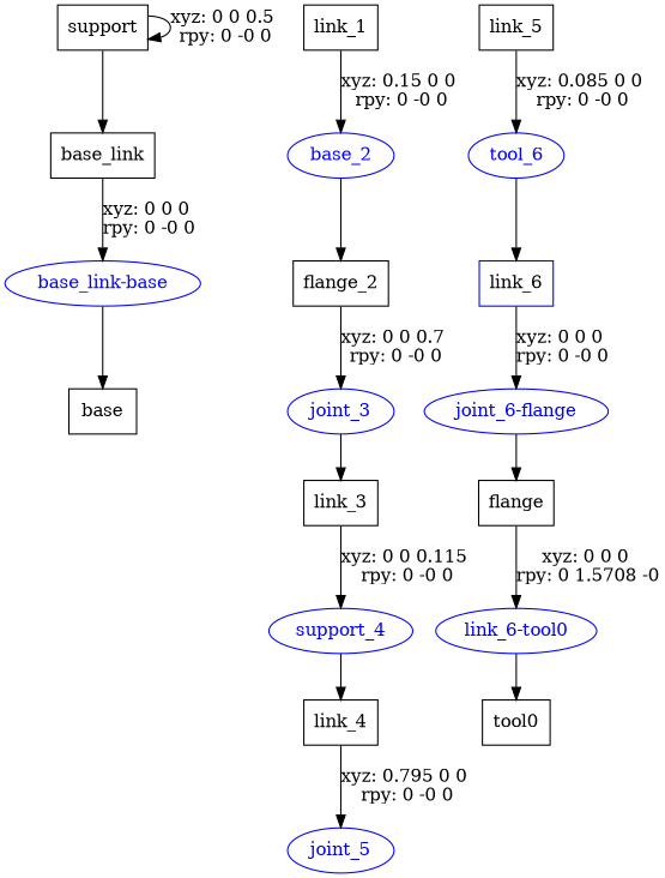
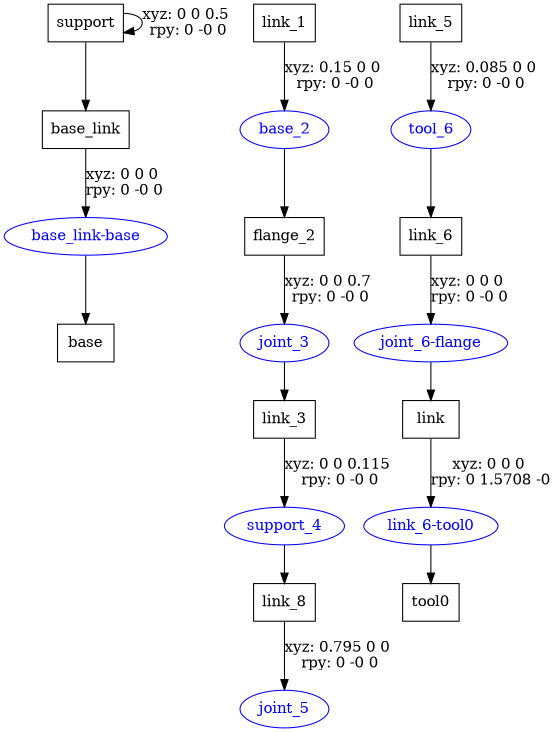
  digraph {
    node [shape=box]
    n1 [label=support]
    n2 [label=base_link]
    "base_link-base" [color=blue fontcolor=blue shape=ellipse]
    n4 [label=base]
    n5 [label=link_1]
    n6 [color=blue fontcolor=blue label=base_2 shape=ellipse]
    n7 [label=flange_2]
    joint_3 [color=blue fontcolor=blue shape=ellipse]
    n9 [label=link_3]
    n10 [color=blue fontcolor=blue label=support_4 shape=ellipse]
-   n11 [label=link_4]
+   n11 [label=link_8]
    joint_5 [color=blue fontcolor=blue shape=ellipse]
    n13 [label=link_5]
    n14 [color=blue fontcolor=blue label=tool_6 shape=ellipse]
-   n15 [label=link_6 color=blue]
+   n15 [label=link_6]
    "joint_6-flange" [color=blue fontcolor=blue shape=ellipse]
-   n17 [label=flange]
+   n17 [label=link]
    "link_6-tool0" [color=blue fontcolor=blue shape=ellipse]
    n19 [label=tool0]
    n1 -> n1 [label="xyz: 0 0 0.5 \nrpy: 0 -0 0"]
    n1 -> n2
    n2 -> "base_link-base" [label="xyz: 0 0 0 \nrpy: 0 -0 0"]
    "base_link-base" -> n4
    n5 -> n6 [label="xyz: 0.15 0 0 \nrpy: 0 -0 0"]
    n6 -> n7
    n7 -> joint_3 [label="xyz: 0 0 0.7 \nrpy: 0 -0 0"]
    joint_3 -> n9
    n9 -> n10 [label="xyz: 0 0 0.115 \nrpy: 0 -0 0"]
    n10 -> n11
    n11 -> joint_5 [label="xyz: 0.795 0 0 \nrpy: 0 -0 0"]
    n13 -> n14 [label="xyz: 0.085 0 0 \nrpy: 0 -0 0"]
    n14 -> n15
    n15 -> "joint_6-flange" [label="xyz: 0 0 0 \nrpy: 0 -0 0"]
    "joint_6-flange" -> n17
    n17 -> "link_6-tool0" [label="xyz: 0 0 0 \nrpy: 0 1.5708 -0"]
    "link_6-tool0" -> n19
  }
